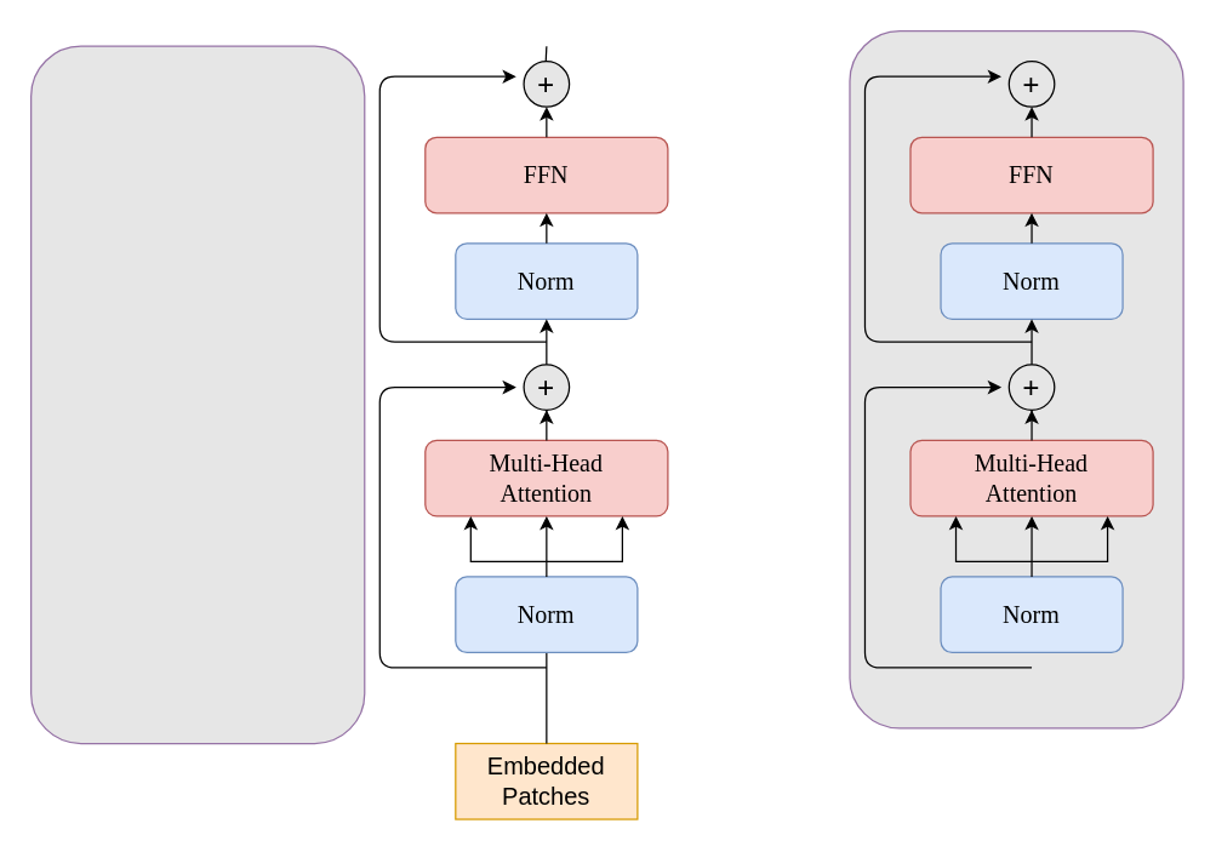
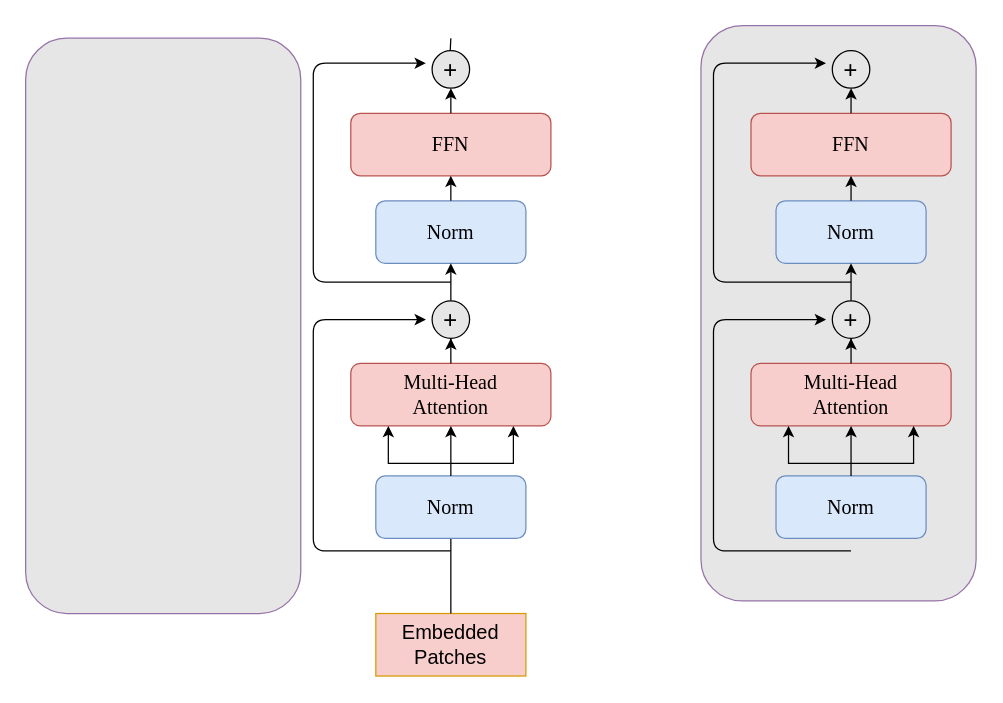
  <mxCell id="0" />
  <mxCell id="1" parent="0" />
- <mxCell id="2" value="&lt;font style=&quot;font-size: 16px;&quot;&gt;Embedded&lt;br&gt;Patches&lt;/font&gt;" style="rounded=0;whiteSpace=wrap;html=1;fillColor=#ffe6cc;gradientDirection=south;strokeColor=#d79b00;" vertex="1" parent="1"><mxGeometry x="300" y="490" width="120" height="50" as="geometry" /></mxCell>
+ <mxCell id="2" value="&lt;font style=&quot;font-size: 16px;&quot;&gt;Embedded&lt;br&gt;Patches&lt;/font&gt;" style="rounded=0;whiteSpace=wrap;html=1;fillColor=#f8cecc;gradientDirection=south;strokeColor=#d79b00;" vertex="1" parent="1"><mxGeometry x="300" y="490" width="120" height="50" as="geometry" /></mxCell>
  <mxCell id="3" value="" style="endArrow=none;html=1;rounded=0;fontFamily=Verdana;fontSize=20;entryX=0.5;entryY=1;entryDx=0;entryDy=0;" edge="1" parent="1" target="5"><mxGeometry width="50" height="50" relative="1" as="geometry"><mxPoint x="360" y="490" as="sourcePoint" /><mxPoint x="410" y="440" as="targetPoint" /></mxGeometry></mxCell>
  <mxCell id="4" value="" style="group" vertex="1" connectable="0" parent="1"><mxGeometry x="250" y="40" width="200" height="430" as="geometry" /></mxCell>
  <mxCell id="5" value="Norm" style="rounded=1;whiteSpace=wrap;html=1;fontFamily=Verdana;fontSize=16;fillColor=#dae8fc;gradientDirection=south;strokeColor=#6c8ebf;" vertex="1" parent="4"><mxGeometry x="50" y="340" width="120" height="50" as="geometry" /></mxCell>
  <mxCell id="6" value="Multi-Head&lt;br&gt;Attention" style="rounded=1;whiteSpace=wrap;html=1;fontFamily=Verdana;fontSize=16;fillColor=#f8cecc;gradientDirection=south;strokeColor=#b85450;" vertex="1" parent="4"><mxGeometry x="30" y="250" width="160" height="50" as="geometry" /></mxCell>
  <mxCell id="7" value="&lt;b&gt;&lt;font style=&quot;font-size: 20px;&quot;&gt;+&lt;/font&gt;&lt;/b&gt;" style="ellipse;whiteSpace=wrap;html=1;aspect=fixed;fontFamily=Verdana;fontSize=16;fillColor=#E6E6E6;gradientColor=none;gradientDirection=south;" vertex="1" parent="4"><mxGeometry x="95" y="200" width="30" height="30" as="geometry" /></mxCell>
  <mxCell id="8" value="" style="edgeStyle=orthogonalEdgeStyle;rounded=0;orthogonalLoop=1;jettySize=auto;html=1;fontFamily=Verdana;fontSize=20;" edge="1" parent="4" source="6" target="7"><mxGeometry relative="1" as="geometry" /></mxCell>
  <mxCell id="9" value="" style="endArrow=none;html=1;rounded=0;fontFamily=Verdana;fontSize=20;exitX=0.5;exitY=0;exitDx=0;exitDy=0;exitPerimeter=0;" edge="1" parent="4" source="5"><mxGeometry width="50" height="50" relative="1" as="geometry"><mxPoint x="104.5" y="330" as="sourcePoint" /><mxPoint x="110" y="330" as="targetPoint" /></mxGeometry></mxCell>
  <mxCell id="10" value="" style="endArrow=classic;html=1;rounded=0;fontFamily=Verdana;fontSize=20;" edge="1" parent="4" target="6"><mxGeometry width="50" height="50" relative="1" as="geometry"><mxPoint x="110" y="330" as="sourcePoint" /><mxPoint x="160" y="280" as="targetPoint" /></mxGeometry></mxCell>
  <mxCell id="11" value="" style="endArrow=classic;html=1;rounded=0;fontFamily=Verdana;fontSize=20;" edge="1" parent="4"><mxGeometry width="50" height="50" relative="1" as="geometry"><mxPoint x="110" y="330" as="sourcePoint" /><mxPoint x="160" y="300" as="targetPoint" /><Array as="points"><mxPoint x="160" y="330" /></Array></mxGeometry></mxCell>
  <mxCell id="12" value="" style="endArrow=classic;html=1;rounded=0;fontFamily=Verdana;fontSize=20;" edge="1" parent="4"><mxGeometry width="50" height="50" relative="1" as="geometry"><mxPoint x="110" y="330" as="sourcePoint" /><mxPoint x="60" y="300" as="targetPoint" /><Array as="points"><mxPoint x="60" y="330" /></Array></mxGeometry></mxCell>
  <mxCell id="13" value="" style="endArrow=classic;html=1;rounded=1;fontFamily=Verdana;fontSize=20;" edge="1" parent="4"><mxGeometry width="50" height="50" relative="1" as="geometry"><mxPoint x="110" y="400" as="sourcePoint" /><mxPoint x="90" y="215" as="targetPoint" /><Array as="points"><mxPoint y="400" /><mxPoint y="215" /></Array></mxGeometry></mxCell>
  <mxCell id="14" value="Norm" style="rounded=1;whiteSpace=wrap;html=1;fontFamily=Verdana;fontSize=16;fillColor=#dae8fc;gradientDirection=south;strokeColor=#6c8ebf;" vertex="1" parent="4"><mxGeometry x="50" y="120" width="120" height="50" as="geometry" /></mxCell>
  <mxCell id="15" value="" style="edgeStyle=orthogonalEdgeStyle;rounded=1;orthogonalLoop=1;jettySize=auto;html=1;fontFamily=Verdana;fontSize=20;" edge="1" parent="4" source="7" target="14"><mxGeometry relative="1" as="geometry" /></mxCell>
  <mxCell id="16" value="FFN" style="rounded=1;whiteSpace=wrap;html=1;fontFamily=Verdana;fontSize=16;fillColor=#f8cecc;gradientDirection=south;strokeColor=#b85450;" vertex="1" parent="4"><mxGeometry x="30" y="50" width="160" height="50" as="geometry" /></mxCell>
  <mxCell id="17" value="" style="edgeStyle=orthogonalEdgeStyle;rounded=1;orthogonalLoop=1;jettySize=auto;html=1;fontFamily=Verdana;fontSize=20;" edge="1" parent="4" source="14" target="16"><mxGeometry relative="1" as="geometry" /></mxCell>
  <mxCell id="18" value="&lt;b&gt;&lt;font style=&quot;font-size: 20px;&quot;&gt;+&lt;/font&gt;&lt;/b&gt;" style="ellipse;whiteSpace=wrap;html=1;aspect=fixed;fontFamily=Verdana;fontSize=16;fillColor=#E6E6E6;gradientColor=none;gradientDirection=south;" vertex="1" parent="4"><mxGeometry x="95" width="30" height="30" as="geometry" /></mxCell>
  <mxCell id="19" style="edgeStyle=orthogonalEdgeStyle;rounded=1;orthogonalLoop=1;jettySize=auto;html=1;exitX=0.5;exitY=0;exitDx=0;exitDy=0;entryX=0.5;entryY=1;entryDx=0;entryDy=0;fontFamily=Verdana;fontSize=20;" edge="1" parent="4" source="16" target="18"><mxGeometry relative="1" as="geometry" /></mxCell>
  <mxCell id="20" value="" style="endArrow=classic;html=1;rounded=1;fontFamily=Verdana;fontSize=20;" edge="1" parent="4"><mxGeometry width="50" height="50" relative="1" as="geometry"><mxPoint x="110" y="185" as="sourcePoint" /><mxPoint x="90" y="10" as="targetPoint" /><Array as="points"><mxPoint y="185" /><mxPoint y="10" /></Array></mxGeometry></mxCell>
  <mxCell id="21" value="" style="group" vertex="1" connectable="0" parent="1"><mxGeometry x="570" y="40" width="210" height="440" as="geometry" /></mxCell>
  <mxCell id="22" value="" style="rounded=1;whiteSpace=wrap;html=1;fillColor=#E6E6E6;strokeColor=#9673a6;gradientColor=none;gradientDirection=south;" vertex="1" parent="21"><mxGeometry x="-10" y="-20" width="220" height="460" as="geometry" /></mxCell>
  <mxCell id="23" value="Norm" style="rounded=1;whiteSpace=wrap;html=1;fontFamily=Verdana;fontSize=16;fillColor=#dae8fc;gradientDirection=south;strokeColor=#6c8ebf;" vertex="1" parent="21"><mxGeometry x="50" y="340" width="120" height="50" as="geometry" /></mxCell>
  <mxCell id="24" value="Multi-Head&lt;br&gt;Attention" style="rounded=1;whiteSpace=wrap;html=1;fontFamily=Verdana;fontSize=16;fillColor=#f8cecc;gradientDirection=south;strokeColor=#b85450;" vertex="1" parent="21"><mxGeometry x="30" y="250" width="160" height="50" as="geometry" /></mxCell>
  <mxCell id="25" value="&lt;b&gt;&lt;font style=&quot;font-size: 20px;&quot;&gt;+&lt;/font&gt;&lt;/b&gt;" style="ellipse;whiteSpace=wrap;html=1;aspect=fixed;fontFamily=Verdana;fontSize=16;fillColor=#E6E6E6;gradientColor=none;gradientDirection=south;" vertex="1" parent="21"><mxGeometry x="95" y="200" width="30" height="30" as="geometry" /></mxCell>
  <mxCell id="26" value="" style="edgeStyle=orthogonalEdgeStyle;rounded=0;orthogonalLoop=1;jettySize=auto;html=1;fontFamily=Verdana;fontSize=20;" edge="1" parent="21" source="24" target="25"><mxGeometry relative="1" as="geometry" /></mxCell>
  <mxCell id="27" value="" style="endArrow=none;html=1;rounded=0;fontFamily=Verdana;fontSize=20;exitX=0.5;exitY=0;exitDx=0;exitDy=0;exitPerimeter=0;" edge="1" parent="21" source="23"><mxGeometry width="50" height="50" relative="1" as="geometry"><mxPoint x="104.5" y="330" as="sourcePoint" /><mxPoint x="110" y="330" as="targetPoint" /></mxGeometry></mxCell>
  <mxCell id="28" value="" style="endArrow=classic;html=1;rounded=0;fontFamily=Verdana;fontSize=20;" edge="1" parent="21" target="24"><mxGeometry width="50" height="50" relative="1" as="geometry"><mxPoint x="110" y="330" as="sourcePoint" /><mxPoint x="160" y="280" as="targetPoint" /></mxGeometry></mxCell>
  <mxCell id="29" value="" style="endArrow=classic;html=1;rounded=0;fontFamily=Verdana;fontSize=20;" edge="1" parent="21"><mxGeometry width="50" height="50" relative="1" as="geometry"><mxPoint x="110" y="330" as="sourcePoint" /><mxPoint x="160" y="300" as="targetPoint" /><Array as="points"><mxPoint x="160" y="330" /></Array></mxGeometry></mxCell>
  <mxCell id="30" value="" style="endArrow=classic;html=1;rounded=0;fontFamily=Verdana;fontSize=20;" edge="1" parent="21"><mxGeometry width="50" height="50" relative="1" as="geometry"><mxPoint x="110" y="330" as="sourcePoint" /><mxPoint x="60" y="300" as="targetPoint" /><Array as="points"><mxPoint x="60" y="330" /></Array></mxGeometry></mxCell>
  <mxCell id="31" value="" style="endArrow=classic;html=1;rounded=1;fontFamily=Verdana;fontSize=20;" edge="1" parent="21"><mxGeometry width="50" height="50" relative="1" as="geometry"><mxPoint x="110" y="400" as="sourcePoint" /><mxPoint x="90" y="215" as="targetPoint" /><Array as="points"><mxPoint y="400" /><mxPoint y="215" /></Array></mxGeometry></mxCell>
  <mxCell id="32" value="Norm" style="rounded=1;whiteSpace=wrap;html=1;fontFamily=Verdana;fontSize=16;fillColor=#dae8fc;gradientDirection=south;strokeColor=#6c8ebf;" vertex="1" parent="21"><mxGeometry x="50" y="120" width="120" height="50" as="geometry" /></mxCell>
  <mxCell id="33" value="" style="edgeStyle=orthogonalEdgeStyle;rounded=1;orthogonalLoop=1;jettySize=auto;html=1;fontFamily=Verdana;fontSize=20;" edge="1" parent="21" source="25" target="32"><mxGeometry relative="1" as="geometry" /></mxCell>
  <mxCell id="34" value="FFN" style="rounded=1;whiteSpace=wrap;html=1;fontFamily=Verdana;fontSize=16;fillColor=#f8cecc;gradientDirection=south;strokeColor=#b85450;" vertex="1" parent="21"><mxGeometry x="30" y="50" width="160" height="50" as="geometry" /></mxCell>
  <mxCell id="35" value="" style="edgeStyle=orthogonalEdgeStyle;rounded=1;orthogonalLoop=1;jettySize=auto;html=1;fontFamily=Verdana;fontSize=20;" edge="1" parent="21" source="32" target="34"><mxGeometry relative="1" as="geometry" /></mxCell>
  <mxCell id="36" value="&lt;b&gt;&lt;font style=&quot;font-size: 20px;&quot;&gt;+&lt;/font&gt;&lt;/b&gt;" style="ellipse;whiteSpace=wrap;html=1;aspect=fixed;fontFamily=Verdana;fontSize=16;fillColor=#E6E6E6;gradientColor=none;gradientDirection=south;" vertex="1" parent="21"><mxGeometry x="95" width="30" height="30" as="geometry" /></mxCell>
  <mxCell id="37" style="edgeStyle=orthogonalEdgeStyle;rounded=1;orthogonalLoop=1;jettySize=auto;html=1;exitX=0.5;exitY=0;exitDx=0;exitDy=0;entryX=0.5;entryY=1;entryDx=0;entryDy=0;fontFamily=Verdana;fontSize=20;" edge="1" parent="21" source="34" target="36"><mxGeometry relative="1" as="geometry" /></mxCell>
  <mxCell id="38" value="" style="endArrow=classic;html=1;rounded=1;fontFamily=Verdana;fontSize=20;" edge="1" parent="21"><mxGeometry width="50" height="50" relative="1" as="geometry"><mxPoint x="110" y="185" as="sourcePoint" /><mxPoint x="90" y="10" as="targetPoint" /><Array as="points"><mxPoint y="185" /><mxPoint y="10" /></Array></mxGeometry></mxCell>
  <mxCell id="39" value="" style="endArrow=none;html=1;fontFamily=Verdana;fontSize=20;curved=1;" edge="1" parent="1"><mxGeometry width="50" height="50" relative="1" as="geometry"><mxPoint x="359.5" y="40" as="sourcePoint" /><mxPoint x="360" y="30" as="targetPoint" /></mxGeometry></mxCell>
  <mxCell id="40" value="" style="rounded=1;whiteSpace=wrap;html=1;fillColor=#E6E6E6;strokeColor=#9673a6;gradientColor=none;gradientDirection=south;" vertex="1" parent="1"><mxGeometry x="20" y="30" width="220" height="460" as="geometry" /></mxCell>
